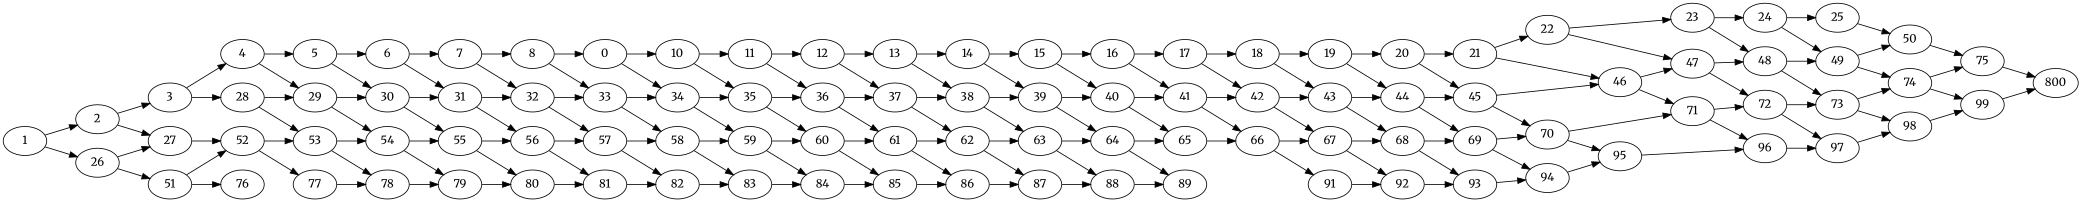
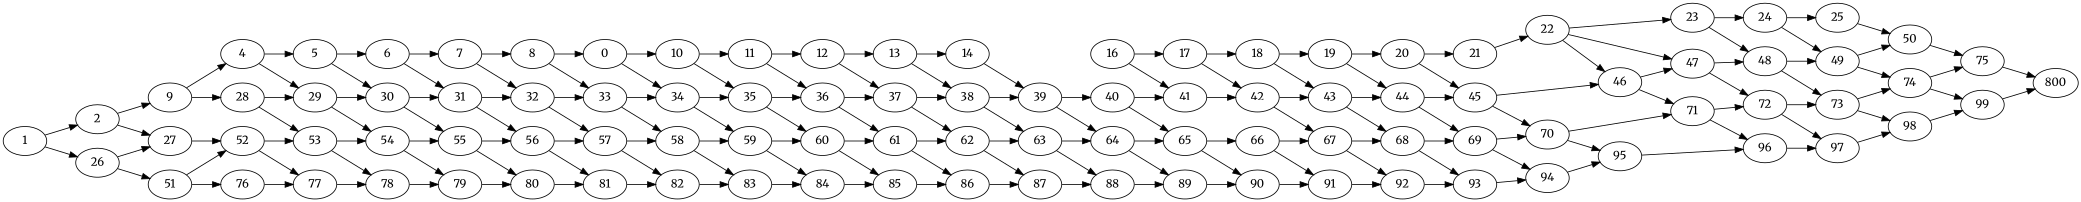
  digraph {
    fontname=Merriweather
    rankdir=LR
    node [fontname=Merriweather]
    edge [fontname=Merriweather]
    1
    2
    26
-   3
+   3 [label=9]
    27
    51
    4
    28
    52
    5
    29
    53
    6
    30
    54
    7
    31
    55
    8
    32
    56
    n22 [label=0]
    33
    57
    10
    34
    58
    11
    35
    59
    12
    36
    60
    13
    37
    61
    14
    38
    62
-   15
    39
    63
    16
    40
    64
    17
    41
    65
    18
    42
    66
    19
    43
    67
    20
    44
    68
    21
    45
    69
    22
    46
    70
    23
    47
    71
    24
    48
    72
    25
    49
    73
    50
    74
    75
    76
    77
    78
    79
    80
    81
    82
    83
    84
    85
    86
    87
    88
    89
+   90
    91
    92
    93
    94
    95
    96
    97
    98
    99
    n100 [label=800]
    1 -> 2
    1 -> 26
    2 -> 3
    2 -> 27
    26 -> 27
    26 -> 51
    3 -> 4
    3 -> 28
    27 -> 52
    51 -> 52
    51 -> 76
    4 -> 5
    4 -> 29
    28 -> 29
    28 -> 53
    52 -> 53
    52 -> 77
    5 -> 6
    5 -> 30
    29 -> 30
    29 -> 54
    53 -> 54
    53 -> 78
    6 -> 7
    6 -> 31
    30 -> 31
    30 -> 55
    54 -> 55
    54 -> 79
    7 -> 8
    7 -> 32
    31 -> 32
    31 -> 56
    55 -> 56
    55 -> 80
    8 -> n22
    8 -> 33
    32 -> 33
    32 -> 57
    56 -> 57
    56 -> 81
    n22 -> 10
    n22 -> 34
    33 -> 34
    33 -> 58
    57 -> 58
    57 -> 82
    10 -> 11
    10 -> 35
    34 -> 35
    34 -> 59
    58 -> 59
    58 -> 83
    11 -> 12
    11 -> 36
    35 -> 36
    35 -> 60
    59 -> 60
    59 -> 84
    12 -> 13
    12 -> 37
    36 -> 37
    36 -> 61
    60 -> 61
    60 -> 85
    13 -> 14
    13 -> 38
    37 -> 38
    37 -> 62
    61 -> 62
    61 -> 86
-   14 -> 15
    14 -> 39
    38 -> 39
    38 -> 63
    62 -> 63
    62 -> 87
-   15 -> 16
-   15 -> 40
    39 -> 40
    39 -> 64
    63 -> 64
    63 -> 88
    16 -> 17
    16 -> 41
    40 -> 41
    40 -> 65
    64 -> 65
    64 -> 89
    17 -> 18
    17 -> 42
    41 -> 42
-   41 -> 66
    65 -> 66
+   65 -> 90
    18 -> 19
    18 -> 43
    42 -> 43
    42 -> 67
    66 -> 67
    66 -> 91
    19 -> 20
    19 -> 44
    43 -> 44
    43 -> 68
    67 -> 68
    67 -> 92
    20 -> 21
    20 -> 45
    44 -> 45
    44 -> 69
    68 -> 69
    68 -> 93
    21 -> 22
-   21 -> 46
+   22 -> 46
    45 -> 46
    45 -> 70
    69 -> 70
    69 -> 94
    22 -> 23
    22 -> 47
    46 -> 47
    46 -> 71
    70 -> 71
    70 -> 95
    23 -> 24
    23 -> 48
    47 -> 48
    47 -> 72
    71 -> 72
    71 -> 96
    24 -> 25
    24 -> 49
    48 -> 49
    48 -> 73
    72 -> 73
    72 -> 97
    25 -> 50
    49 -> 50
    49 -> 74
    73 -> 74
    73 -> 98
    50 -> 75
    74 -> 75
    74 -> 99
    75 -> n100
+   76 -> 77
    77 -> 78
    78 -> 79
    79 -> 80
    80 -> 81
    81 -> 82
    82 -> 83
    83 -> 84
    84 -> 85
    85 -> 86
    86 -> 87
    87 -> 88
    88 -> 89
+   89 -> 90
+   90 -> 91
    91 -> 92
    92 -> 93
    93 -> 94
    94 -> 95
    95 -> 96
    96 -> 97
    97 -> 98
    98 -> 99
    99 -> n100
  }
